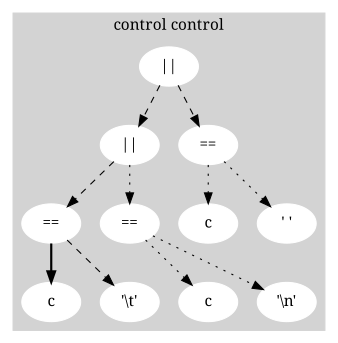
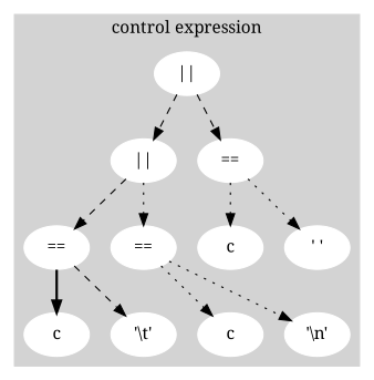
  digraph {
    fontname="Noto Serif"
    node [color=white style=filled fontname="Noto Serif"]
    edge [style=dotted fontname="Noto Serif"]
    n1 [label=<||>]
    n2 [label=<==>]
    n3 [label=<==>]
    n4 [label=<==>]
    n5 [label=<c>]
    n6 [label=<' '>]
    n7 [label=<c>]
    n8 [label=<'\n'>]
    n9 [label=<c>]
    n10 [label=<'\t'>]
    n11 [label=<||>]
    subgraph cluster_1 {
      color=lightgrey
-     label="control control"
+     label="control expression"
      style=filled
      n11
      subgraph sub_2 {
        color=lightgrey
        label="control expression"
        style=filled
        n1
        n2
      }
      subgraph sub_3 {
        color=lightgrey
        label="control expression"
        style=filled
        n3
        n4
      }
      subgraph sub_4 {
        color=lightgrey
        label="control expression"
        style=filled
        n5
        n6
      }
      subgraph sub_5 {
        color=lightgrey
        label="control expression"
        style=filled
        n7
        n8
      }
      subgraph sub_6 {
        color=lightgrey
        label="control expression"
        style=filled
        n9
        n10
      }
    }
    n1 -> n3 [style=dashed]
    n1 -> n4
    n2 -> n5
    n2 -> n6
    n3 -> n9 [style=bold]
    n3 -> n10 [style=dashed]
    n4 -> n7
    n4 -> n8
    n11 -> n1 [style=dashed]
    n11 -> n2 [style=dashed]
  }
